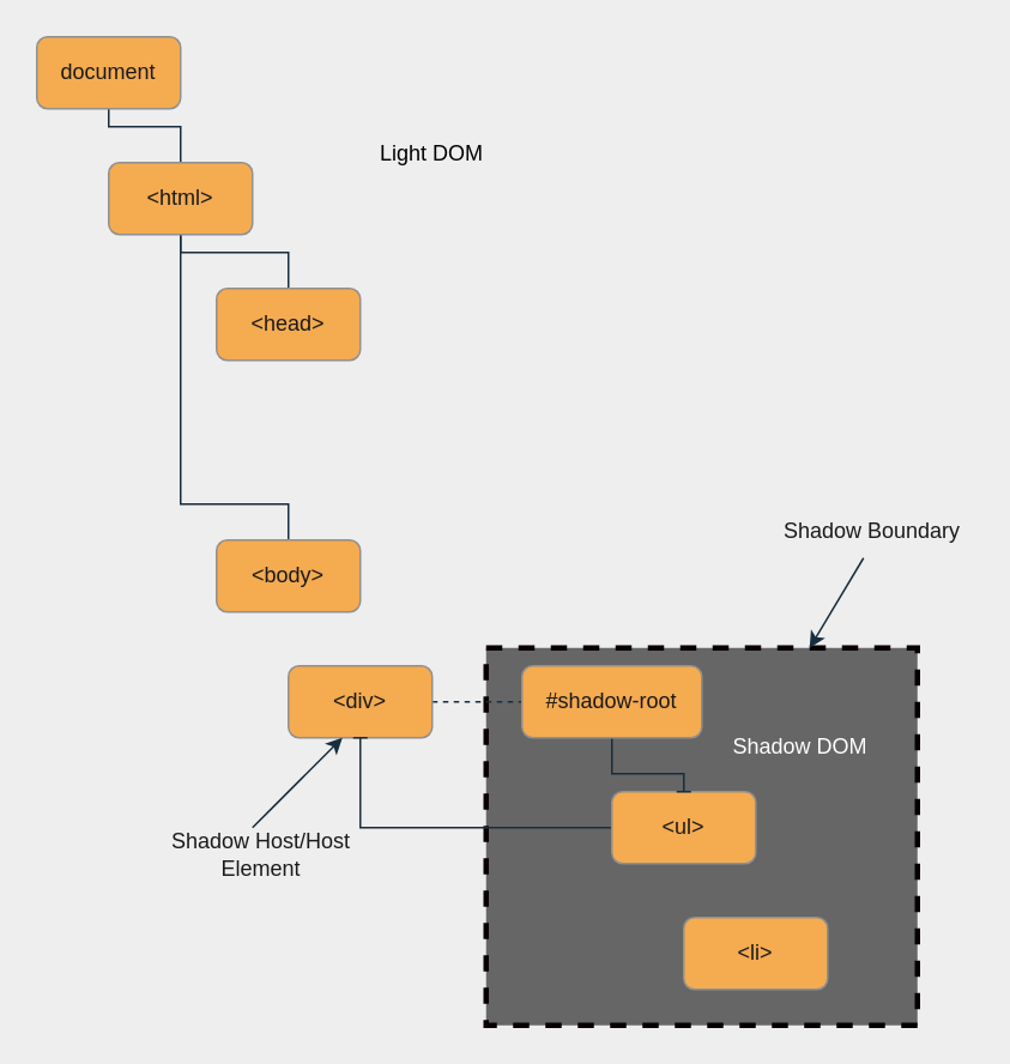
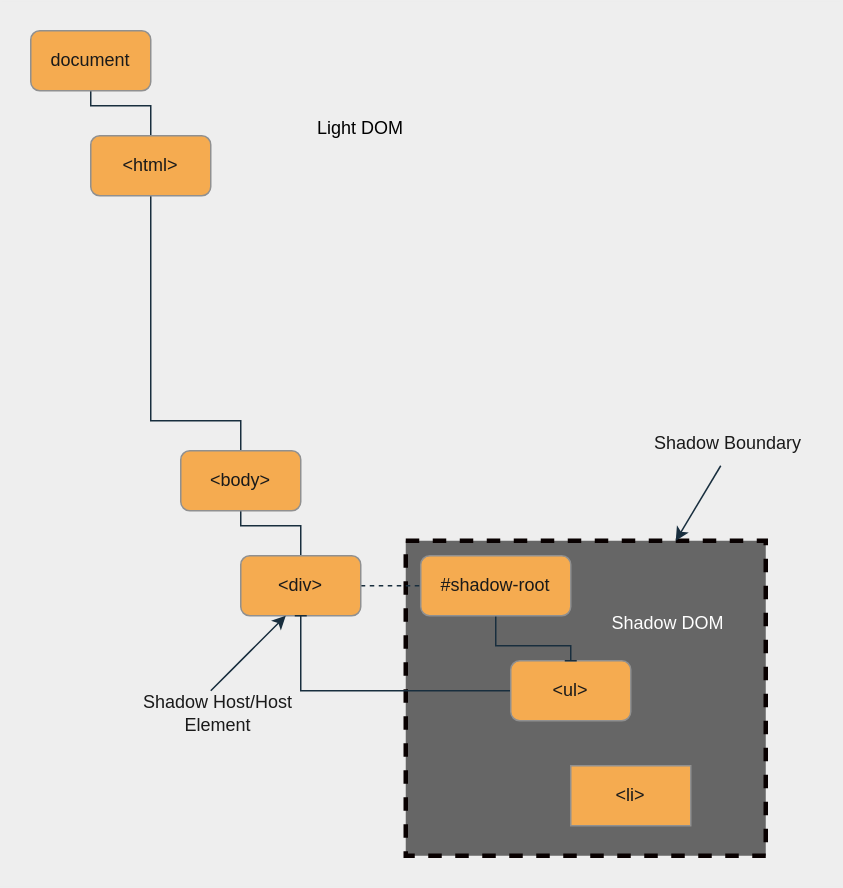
  <mxCell id="0" />
  <mxCell id="1" parent="0" />
  <mxCell id="2" value="" style="rounded=0;whiteSpace=wrap;html=1;sketch=0;fontColor=#1A1A1A;strokeColor=#080000;fillColor=#666666;strokeWidth=3;dashed=1;" parent="1" vertex="1"><mxGeometry x="270" y="360" width="240" height="210" as="geometry" /></mxCell>
  <mxCell id="3" style="edgeStyle=orthogonalEdgeStyle;rounded=0;orthogonalLoop=1;jettySize=auto;html=1;entryX=0.5;entryY=0;entryDx=0;entryDy=0;endArrow=baseDash;endFill=0;labelBackgroundColor=#EEEEEE;strokeColor=#182E3E;fontColor=#1A1A1A;" parent="1" source="4" target="7" edge="1"><mxGeometry relative="1" as="geometry"><mxPoint x="100" y="80" as="targetPoint" /><Array as="points"><mxPoint x="60" y="70" /><mxPoint x="100" y="70" /></Array></mxGeometry></mxCell>
  <mxCell id="4" value="document" style="rounded=1;whiteSpace=wrap;html=1;fillColor=#F5AB50;strokeColor=#909090;fontColor=#1A1A1A;" parent="1" vertex="1"><mxGeometry x="20" y="20" width="80" height="40" as="geometry" /></mxCell>
- <mxCell id="5" style="edgeStyle=orthogonalEdgeStyle;rounded=0;orthogonalLoop=1;jettySize=auto;html=1;entryX=0.5;entryY=0;entryDx=0;entryDy=0;endArrow=baseDash;endFill=0;labelBackgroundColor=#EEEEEE;strokeColor=#182E3E;fontColor=#1A1A1A;" parent="1" source="7" target="8" edge="1"><mxGeometry relative="1" as="geometry"><Array as="points"><mxPoint x="100" y="140" /><mxPoint x="160" y="140" /></Array></mxGeometry></mxCell>
  <mxCell id="6" style="edgeStyle=orthogonalEdgeStyle;rounded=0;orthogonalLoop=1;jettySize=auto;html=1;endArrow=baseDash;endFill=0;labelBackgroundColor=#EEEEEE;strokeColor=#182E3E;fontColor=#1A1A1A;" parent="1" source="7" target="10" edge="1"><mxGeometry relative="1" as="geometry"><Array as="points"><mxPoint x="100" y="280" /><mxPoint x="160" y="280" /></Array></mxGeometry></mxCell>
  <mxCell id="7" value="&amp;lt;html&amp;gt;" style="rounded=1;whiteSpace=wrap;html=1;fillColor=#F5AB50;strokeColor=#909090;fontColor=#1A1A1A;" parent="1" vertex="1"><mxGeometry x="60" y="90" width="80" height="40" as="geometry" /></mxCell>
- <mxCell id="8" value="&amp;lt;head&amp;gt;" style="rounded=1;whiteSpace=wrap;html=1;fillColor=#F5AB50;strokeColor=#909090;fontColor=#1A1A1A;" parent="1" vertex="1"><mxGeometry x="120" y="160" width="80" height="40" as="geometry" /></mxCell>
+ <mxCell id="9" style="edgeStyle=orthogonalEdgeStyle;rounded=0;orthogonalLoop=1;jettySize=auto;html=1;entryX=0.5;entryY=0;entryDx=0;entryDy=0;endArrow=baseDash;endFill=0;labelBackgroundColor=#EEEEEE;strokeColor=#182E3E;fontColor=#1A1A1A;" parent="1" source="10" target="12" edge="1"><mxGeometry relative="1" as="geometry"><Array as="points"><mxPoint x="160" y="350" /><mxPoint x="200" y="350" /></Array></mxGeometry></mxCell>
  <mxCell id="10" value="&amp;lt;body&amp;gt;" style="rounded=1;whiteSpace=wrap;html=1;fillColor=#F5AB50;strokeColor=#909090;fontColor=#1A1A1A;" parent="1" vertex="1"><mxGeometry x="120" y="300" width="80" height="40" as="geometry" /></mxCell>
  <mxCell id="11" style="edgeStyle=orthogonalEdgeStyle;rounded=0;orthogonalLoop=1;jettySize=auto;html=1;entryX=0;entryY=0.5;entryDx=0;entryDy=0;endArrow=baseDash;endFill=0;dashed=1;labelBackgroundColor=#EEEEEE;strokeColor=#182E3E;fontColor=#1A1A1A;" parent="1" source="12" target="17" edge="1"><mxGeometry relative="1" as="geometry" /></mxCell>
  <mxCell id="12" value="&amp;lt;div&amp;gt;" style="rounded=1;whiteSpace=wrap;html=1;fillColor=#F5AB50;strokeColor=#909090;fontColor=#1A1A1A;" parent="1" vertex="1"><mxGeometry x="160" y="370" width="80" height="40" as="geometry" /></mxCell>
  <mxCell id="13" style="edgeStyle=orthogonalEdgeStyle;rounded=0;orthogonalLoop=1;jettySize=auto;html=1;endArrow=baseDash;endFill=0;labelBackgroundColor=#EEEEEE;strokeColor=#182E3E;fontColor=#1A1A1A;" parent="1" source="15" target="12" edge="1"><mxGeometry relative="1" as="geometry" /></mxCell>
- <mxCell id="14" value="&amp;lt;li&amp;gt;" style="rounded=1;whiteSpace=wrap;html=1;fillColor=#F5AB50;strokeColor=#909090;fontColor=#1A1A1A;" parent="1" vertex="1"><mxGeometry x="380" y="510" width="80" height="40" as="geometry" /></mxCell>
+ <mxCell id="14" value="&amp;lt;li&amp;gt;" style="whiteSpace=wrap;html=1;fillColor=#F5AB50;strokeColor=#909090;fontColor=#1A1A1A;rounded=0;" parent="1" vertex="1"><mxGeometry x="380" y="510" width="80" height="40" as="geometry" /></mxCell>
  <mxCell id="15" value="&amp;lt;ul&amp;gt;" style="rounded=1;whiteSpace=wrap;html=1;fillColor=#F5AB50;strokeColor=#909090;fontColor=#1A1A1A;" parent="1" vertex="1"><mxGeometry x="340" y="440" width="80" height="40" as="geometry" /></mxCell>
  <mxCell id="16" style="edgeStyle=orthogonalEdgeStyle;rounded=0;orthogonalLoop=1;jettySize=auto;html=1;entryX=0.5;entryY=0;entryDx=0;entryDy=0;endArrow=baseDash;endFill=0;labelBackgroundColor=#EEEEEE;strokeColor=#182E3E;fontColor=#1A1A1A;" parent="1" source="17" target="15" edge="1"><mxGeometry relative="1" as="geometry" /></mxCell>
- <mxCell id="17" value="#shadow-root" style="rounded=1;whiteSpace=wrap;html=1;fillColor=#F5AB50;strokeColor=#909090;fontColor=#1A1A1A;" parent="1" vertex="1"><mxGeometry x="290" y="370" width="100" height="40" as="geometry" /></mxCell>
+ <mxCell id="17" value="#shadow-root" style="rounded=1;whiteSpace=wrap;html=1;fillColor=#F5AB50;strokeColor=#909090;fontColor=#1A1A1A;" parent="1" vertex="1"><mxGeometry x="280" y="370" width="100" height="40" as="geometry" /></mxCell>
  <mxCell id="18" value="Shadow Boundary" style="text;html=1;strokeColor=none;fillColor=none;align=center;verticalAlign=middle;whiteSpace=wrap;rounded=0;dashed=1;sketch=0;fontColor=#1A1A1A;" parent="1" vertex="1"><mxGeometry x="430" y="280" width="110" height="30" as="geometry" /></mxCell>
  <mxCell id="19" value="" style="endArrow=classic;html=1;rounded=1;sketch=0;fontColor=#1A1A1A;strokeColor=#182E3E;curved=0;" parent="1" edge="1"><mxGeometry width="50" height="50" relative="1" as="geometry"><mxPoint x="140" y="460" as="sourcePoint" /><mxPoint x="190" y="410" as="targetPoint" /><Array as="points"><mxPoint x="160" y="440" /></Array></mxGeometry></mxCell>
  <mxCell id="20" value="Shadow Host/Host Element" style="text;html=1;strokeColor=none;fillColor=none;align=center;verticalAlign=middle;whiteSpace=wrap;rounded=0;dashed=1;sketch=0;fontColor=#1A1A1A;" parent="1" vertex="1"><mxGeometry x="90" y="460" width="110" height="30" as="geometry" /></mxCell>
  <mxCell id="21" value="" style="endArrow=classic;html=1;rounded=1;sketch=0;fontColor=#1A1A1A;strokeColor=#182E3E;curved=0;entryX=0.75;entryY=0;entryDx=0;entryDy=0;" parent="1" target="2" edge="1"><mxGeometry width="50" height="50" relative="1" as="geometry"><mxPoint x="480" y="310" as="sourcePoint" /><mxPoint x="510" y="280" as="targetPoint" /><Array as="points"><mxPoint x="480" y="310" /></Array></mxGeometry></mxCell>
  <mxCell id="22" value="&lt;font color=&quot;#ffffff&quot;&gt;Shadow DOM&lt;/font&gt;" style="text;html=1;strokeColor=none;fillColor=none;align=center;verticalAlign=middle;whiteSpace=wrap;rounded=0;dashed=1;sketch=0;fontColor=#1A1A1A;" parent="1" vertex="1"><mxGeometry x="390" y="400" width="110" height="30" as="geometry" /></mxCell>
  <mxCell id="23" value="Light DOM" style="text;html=1;strokeColor=none;fillColor=none;align=center;verticalAlign=middle;whiteSpace=wrap;rounded=0;" vertex="1" parent="1"><mxGeometry x="190" y="70" width="100" height="30" as="geometry" /></mxCell>
